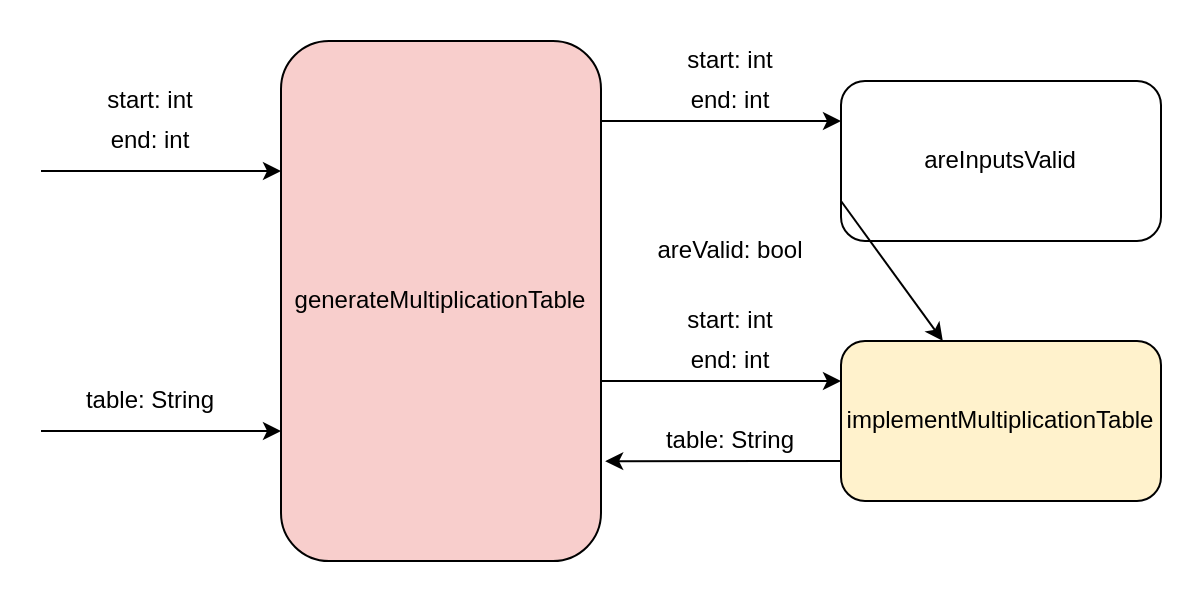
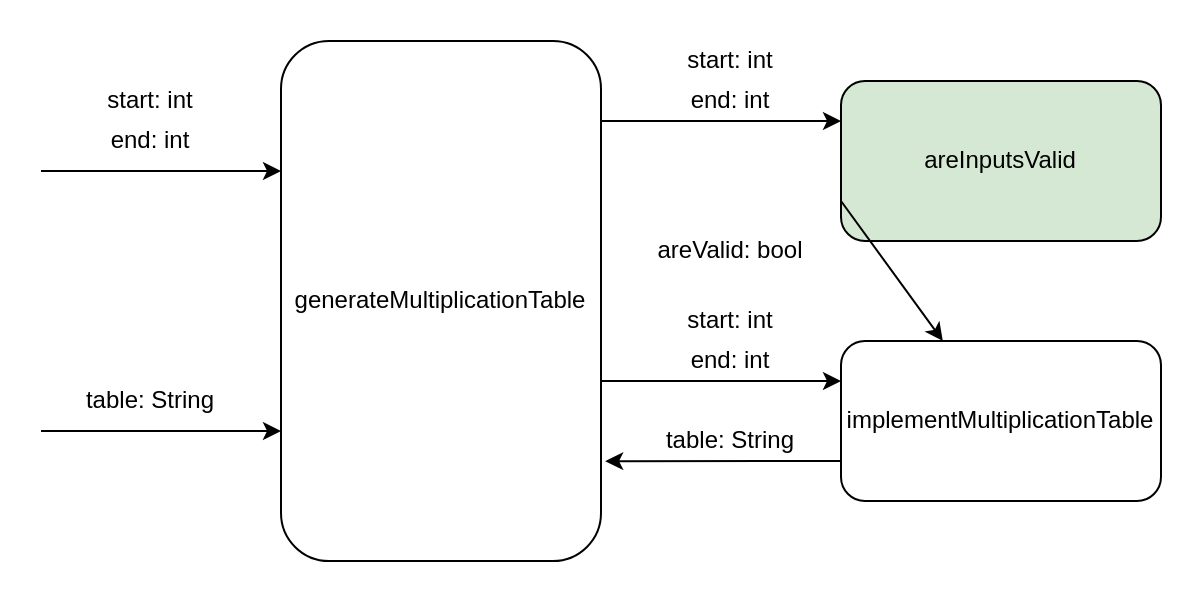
  <mxCell id="0" />
  <mxCell id="1" parent="0" />
- <mxCell id="2" value="generateMultiplicationTable" style="rounded=1;whiteSpace=wrap;html=1;fillColor=#f8cecc;" vertex="1" parent="1"><mxGeometry x="140" y="20" width="160" height="260" as="geometry" /></mxCell>
+ <mxCell id="2" value="generateMultiplicationTable" style="rounded=1;whiteSpace=wrap;html=1;" vertex="1" parent="1"><mxGeometry x="140" y="20" width="160" height="260" as="geometry" /></mxCell>
  <mxCell id="3" value="" style="endArrow=classic;html=1;entryX=0;entryY=0.25;entryDx=0;entryDy=0;" edge="1" parent="1" target="2"><mxGeometry width="50" height="50" relative="1" as="geometry"><mxPoint x="20" y="85" as="sourcePoint" /><mxPoint x="110" y="40" as="targetPoint" /></mxGeometry></mxCell>
  <mxCell id="4" value="start: int" style="text;html=1;strokeColor=none;fillColor=none;align=center;verticalAlign=middle;whiteSpace=wrap;rounded=0;" vertex="1" parent="1"><mxGeometry x="50" y="40" width="50" height="20" as="geometry" /></mxCell>
  <mxCell id="5" value="end: int" style="text;html=1;strokeColor=none;fillColor=none;align=center;verticalAlign=middle;whiteSpace=wrap;rounded=0;" vertex="1" parent="1"><mxGeometry x="50" y="60" width="50" height="20" as="geometry" /></mxCell>
  <mxCell id="6" value="" style="endArrow=classic;html=1;entryX=0;entryY=0.75;entryDx=0;entryDy=0;" edge="1" parent="1" target="2"><mxGeometry width="50" height="50" relative="1" as="geometry"><mxPoint x="20" y="215" as="sourcePoint" /><mxPoint x="120" y="220" as="targetPoint" /></mxGeometry></mxCell>
  <mxCell id="7" value="table: String" style="text;html=1;strokeColor=none;fillColor=none;align=center;verticalAlign=middle;whiteSpace=wrap;rounded=0;" vertex="1" parent="1"><mxGeometry x="40" y="190" width="70" height="20" as="geometry" /></mxCell>
- <mxCell id="8" value="areInputsValid" style="rounded=1;whiteSpace=wrap;html=1;" vertex="1" parent="1"><mxGeometry x="420" y="40" width="160" height="80" as="geometry" /></mxCell>
+ <mxCell id="8" value="areInputsValid" style="rounded=1;whiteSpace=wrap;html=1;fillColor=#d5e8d4;" vertex="1" parent="1"><mxGeometry x="420" y="40" width="160" height="80" as="geometry" /></mxCell>
  <mxCell id="9" value="start: int" style="text;html=1;strokeColor=none;fillColor=none;align=center;verticalAlign=middle;whiteSpace=wrap;rounded=0;" vertex="1" parent="1"><mxGeometry x="340" y="20" width="50" height="20" as="geometry" /></mxCell>
  <mxCell id="10" value="end: int" style="text;html=1;strokeColor=none;fillColor=none;align=center;verticalAlign=middle;whiteSpace=wrap;rounded=0;" vertex="1" parent="1"><mxGeometry x="340" y="40" width="50" height="20" as="geometry" /></mxCell>
  <mxCell id="11" value="" style="endArrow=classic;html=1;entryX=0;entryY=0.25;entryDx=0;entryDy=0;" edge="1" parent="1"><mxGeometry width="50" height="50" relative="1" as="geometry"><mxPoint x="300" y="60" as="sourcePoint" /><mxPoint x="420" y="60" as="targetPoint" /></mxGeometry></mxCell>
  <mxCell id="12" value="" style="endArrow=classic;html=1;exitX=0;exitY=0.75;exitDx=0;exitDy=0;" edge="1" parent="1" source="8" target="14"><mxGeometry width="50" height="50" relative="1" as="geometry"><mxPoint x="490" y="150" as="sourcePoint" /><mxPoint x="540" y="100" as="targetPoint" /></mxGeometry></mxCell>
  <mxCell id="13" value="areValid: bool" style="text;html=1;strokeColor=none;fillColor=none;align=center;verticalAlign=middle;whiteSpace=wrap;rounded=0;" vertex="1" parent="1"><mxGeometry x="320" y="115" width="90" height="20" as="geometry" /></mxCell>
- <mxCell id="14" value="implementMultiplicationTable" style="rounded=1;whiteSpace=wrap;html=1;fillColor=#fff2cc;" vertex="1" parent="1"><mxGeometry x="420" y="170" width="160" height="80" as="geometry" /></mxCell>
+ <mxCell id="14" value="implementMultiplicationTable" style="rounded=1;whiteSpace=wrap;html=1;" vertex="1" parent="1"><mxGeometry x="420" y="170" width="160" height="80" as="geometry" /></mxCell>
  <mxCell id="15" value="start: int" style="text;html=1;strokeColor=none;fillColor=none;align=center;verticalAlign=middle;whiteSpace=wrap;rounded=0;" vertex="1" parent="1"><mxGeometry x="340" y="150" width="50" height="20" as="geometry" /></mxCell>
  <mxCell id="16" value="end: int" style="text;html=1;strokeColor=none;fillColor=none;align=center;verticalAlign=middle;whiteSpace=wrap;rounded=0;" vertex="1" parent="1"><mxGeometry x="340" y="170" width="50" height="20" as="geometry" /></mxCell>
  <mxCell id="17" value="" style="endArrow=classic;html=1;entryX=0;entryY=0.25;entryDx=0;entryDy=0;" edge="1" parent="1"><mxGeometry width="50" height="50" relative="1" as="geometry"><mxPoint x="300" y="190" as="sourcePoint" /><mxPoint x="420" y="190" as="targetPoint" /></mxGeometry></mxCell>
  <mxCell id="18" value="" style="endArrow=classic;html=1;entryX=1.013;entryY=0.308;entryDx=0;entryDy=0;exitX=0;exitY=0.75;exitDx=0;exitDy=0;entryPerimeter=0;" edge="1" parent="1"><mxGeometry width="50" height="50" relative="1" as="geometry"><mxPoint x="420" y="230" as="sourcePoint" /><mxPoint x="302.08" y="230.08" as="targetPoint" /></mxGeometry></mxCell>
  <mxCell id="19" value="table: String" style="text;html=1;strokeColor=none;fillColor=none;align=center;verticalAlign=middle;whiteSpace=wrap;rounded=0;" vertex="1" parent="1"><mxGeometry x="330" y="210" width="70" height="20" as="geometry" /></mxCell>
